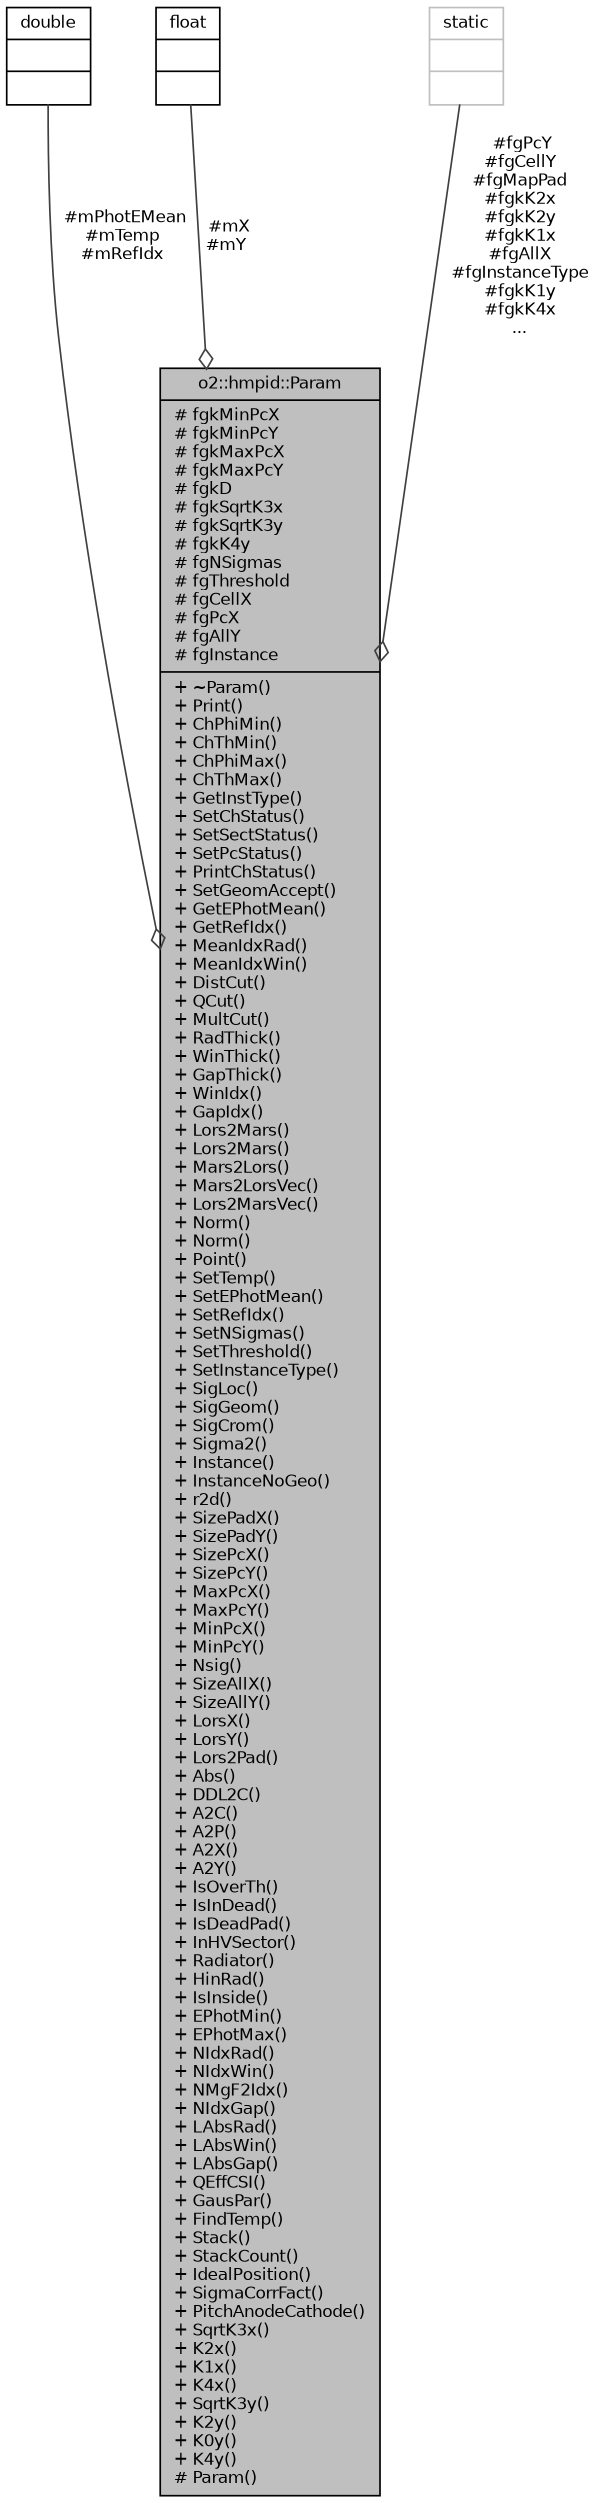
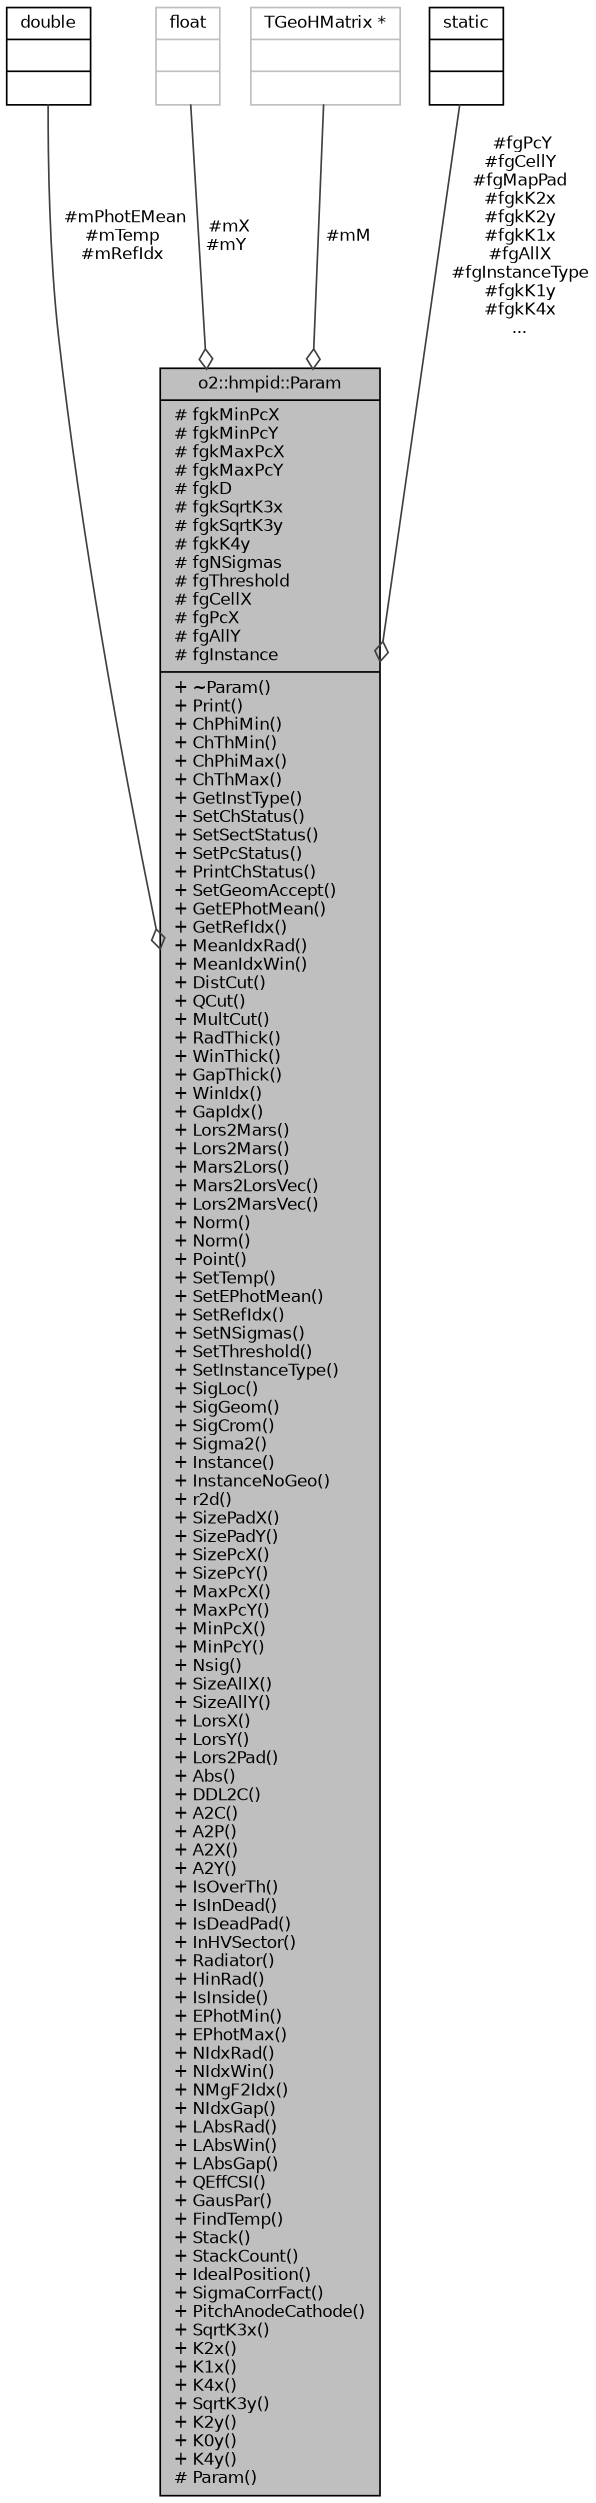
  digraph {
    node [color=black fontname=Helvetica fontsize=10 shape=record]
    edge [arrowhead=odiamond color=grey25 fontname=Helvetica fontsize=10 labelfontname=Helvetica labelfontsize=10 style=solid]
    n1 [fillcolor=grey75 fontcolor=black height=0.2 label="{o2::hmpid::Param\n|# fgkMinPcX\l# fgkMinPcY\l# fgkMaxPcX\l# fgkMaxPcY\l# fgkD\l# fgkSqrtK3x\l# fgkSqrtK3y\l# fgkK4y\l# fgNSigmas\l# fgThreshold\l# fgCellX\l# fgPcX\l# fgAllY\l# fgInstance\l|+ ~Param()\l+ Print()\l+ ChPhiMin()\l+ ChThMin()\l+ ChPhiMax()\l+ ChThMax()\l+ GetInstType()\l+ SetChStatus()\l+ SetSectStatus()\l+ SetPcStatus()\l+ PrintChStatus()\l+ SetGeomAccept()\l+ GetEPhotMean()\l+ GetRefIdx()\l+ MeanIdxRad()\l+ MeanIdxWin()\l+ DistCut()\l+ QCut()\l+ MultCut()\l+ RadThick()\l+ WinThick()\l+ GapThick()\l+ WinIdx()\l+ GapIdx()\l+ Lors2Mars()\l+ Lors2Mars()\l+ Mars2Lors()\l+ Mars2LorsVec()\l+ Lors2MarsVec()\l+ Norm()\l+ Norm()\l+ Point()\l+ SetTemp()\l+ SetEPhotMean()\l+ SetRefIdx()\l+ SetNSigmas()\l+ SetThreshold()\l+ SetInstanceType()\l+ SigLoc()\l+ SigGeom()\l+ SigCrom()\l+ Sigma2()\l+ Instance()\l+ InstanceNoGeo()\l+ r2d()\l+ SizePadX()\l+ SizePadY()\l+ SizePcX()\l+ SizePcY()\l+ MaxPcX()\l+ MaxPcY()\l+ MinPcX()\l+ MinPcY()\l+ Nsig()\l+ SizeAllX()\l+ SizeAllY()\l+ LorsX()\l+ LorsY()\l+ Lors2Pad()\l+ Abs()\l+ DDL2C()\l+ A2C()\l+ A2P()\l+ A2X()\l+ A2Y()\l+ IsOverTh()\l+ IsInDead()\l+ IsDeadPad()\l+ InHVSector()\l+ Radiator()\l+ HinRad()\l+ IsInside()\l+ EPhotMin()\l+ EPhotMax()\l+ NIdxRad()\l+ NIdxWin()\l+ NMgF2Idx()\l+ NIdxGap()\l+ LAbsRad()\l+ LAbsWin()\l+ LAbsGap()\l+ QEffCSI()\l+ GausPar()\l+ FindTemp()\l+ Stack()\l+ StackCount()\l+ IdealPosition()\l+ SigmaCorrFact()\l+ PitchAnodeCathode()\l+ SqrtK3x()\l+ K2x()\l+ K1x()\l+ K4x()\l+ SqrtK3y()\l+ K2y()\l+ K0y()\l+ K4y()\l# Param()\l}" style=filled width=0.4]
    n2 [height=0.2 label="{double\n||}" width=0.4]
-   n3 [height=0.2 label="{float\n||}" width=0.4]
-   n5 [color=grey75 height=0.2 label="{static\n||}" width=0.4]
+   n3 [color=grey75 height=0.2 label="{float\n||}" width=0.4]
+   n4 [color=grey75 height=0.2 label="{TGeoHMatrix *\n||}" width=0.4]
+   n5 [height=0.2 label="{static\n||}" width=0.4]
    n2 -> n1 [label=" #mPhotEMean\n#mTemp\n#mRefIdx"]
    n3 -> n1 [label=" #mX\n#mY"]
+   n4 -> n1 [label=" #mM"]
    n5 -> n1 [label=" #fgPcY\n#fgCellY\n#fgMapPad\n#fgkK2x\n#fgkK2y\n#fgkK1x\n#fgAllX\n#fgInstanceType\n#fgkK1y\n#fgkK4x\n..."]
  }
